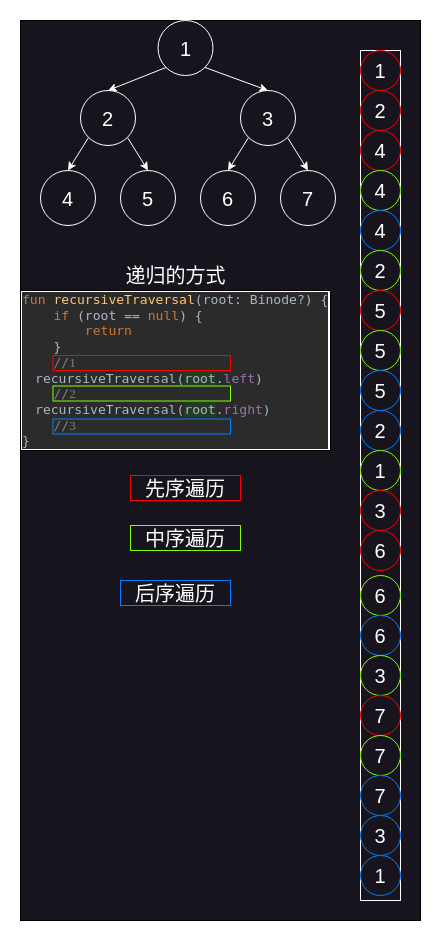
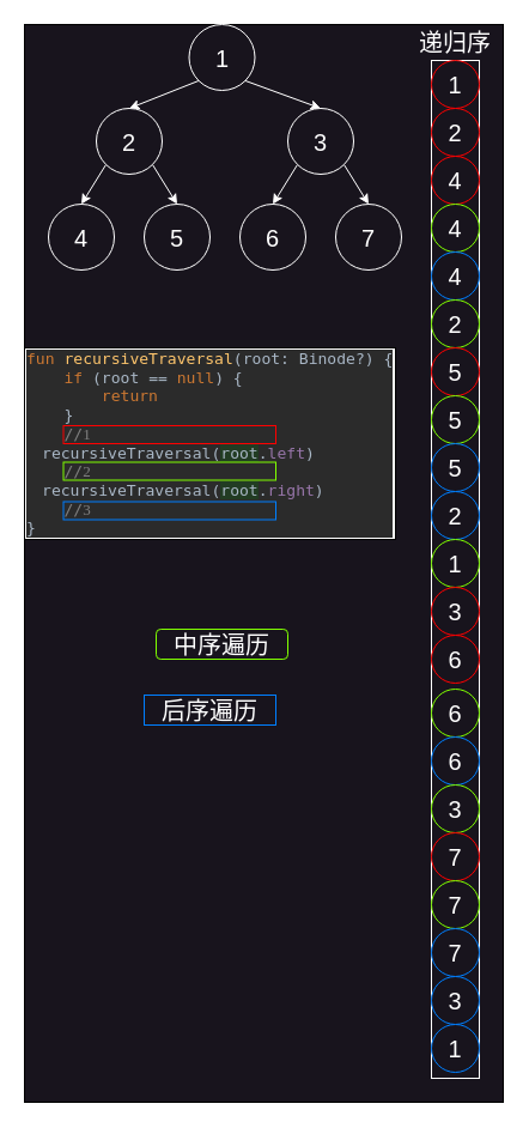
  <mxCell id="0" />
  <mxCell id="1" parent="0" />
  <mxCell id="2" value="" style="rounded=0;whiteSpace=wrap;html=1;fillColor=#18141D;" vertex="1" parent="1"><mxGeometry width="400" height="900" as="geometry" x="20" y="20" /></mxCell>
  <mxCell id="3" value="&lt;pre style=&quot;background-color:#2b2b2b;color:#a9b7c6;font-family:'JetBrains Mono',monospace;font-size:9.8pt;&quot;&gt;&lt;pre style=&quot;font-family: &amp;quot;JetBrains Mono&amp;quot;, monospace; font-size: 9.8pt;&quot;&gt;&lt;span style=&quot;color:#cc7832;&quot;&gt;fun &lt;/span&gt;&lt;span style=&quot;color:#ffc66d;&quot;&gt;recursiveTraversal&lt;/span&gt;(root: Binode?) {&lt;br&gt;    &lt;span style=&quot;color:#cc7832;&quot;&gt;if &lt;/span&gt;(root == &lt;span style=&quot;color:#cc7832;&quot;&gt;null&lt;/span&gt;) {&lt;br&gt;        &lt;span style=&quot;color:#cc7832;&quot;&gt;return&lt;br&gt;&lt;/span&gt;&lt;span style=&quot;color:#cc7832;&quot;&gt;    &lt;/span&gt;}&lt;br&gt;    &lt;span style=&quot;color:#808080;&quot;&gt;//&lt;/span&gt;&lt;span style=&quot;color:#808080;font-family:'Apple Color Emoji';&quot;&gt;1⃣️&lt;br&gt;&lt;/span&gt;&lt;span style=&quot;color:#808080;font-family:'Apple Color Emoji';&quot;&gt;    &lt;/span&gt;recursiveTraversal(&lt;span style=&quot;background-color:#223c23;&quot;&gt;root&lt;/span&gt;.&lt;span style=&quot;color:#9876aa;&quot;&gt;left&lt;/span&gt;)&lt;br&gt;    &lt;span style=&quot;color:#808080;&quot;&gt;//&lt;/span&gt;&lt;span style=&quot;color:#808080;font-family:'Apple Color Emoji';&quot;&gt;2⃣️&lt;br&gt;&lt;/span&gt;&lt;span style=&quot;color:#808080;font-family:'Apple Color Emoji';&quot;&gt;    &lt;/span&gt;recursiveTraversal(&lt;span style=&quot;background-color:#223c23;&quot;&gt;root&lt;/span&gt;.&lt;span style=&quot;color:#9876aa;&quot;&gt;right&lt;/span&gt;)&lt;br&gt;    &lt;span style=&quot;color:#808080;&quot;&gt;//&lt;/span&gt;&lt;span style=&quot;color:#808080;font-family:'Apple Color Emoji';&quot;&gt;3⃣️&lt;br&gt;&lt;/span&gt;}&lt;/pre&gt;&lt;/pre&gt;" style="rounded=0;whiteSpace=wrap;html=1;align=left;" parent="1" vertex="1"><mxGeometry y="290" width="310" height="160" as="geometry" x="20" /></mxCell>
  <mxCell id="4" style="edgeStyle=none;html=1;exitX=0;exitY=1;exitDx=0;exitDy=0;entryX=0.5;entryY=0;entryDx=0;entryDy=0;fontColor=#FFFFFF;strokeColor=#FFFFFF;" parent="1" source="6" target="9" edge="1"><mxGeometry relative="1" as="geometry" /></mxCell>
  <mxCell id="5" style="edgeStyle=none;html=1;exitX=1;exitY=1;exitDx=0;exitDy=0;entryX=0.5;entryY=0;entryDx=0;entryDy=0;fontColor=#FFFFFF;strokeColor=#FFFFFF;" parent="1" source="6" target="12" edge="1"><mxGeometry relative="1" as="geometry" /></mxCell>
  <mxCell id="6" value="1" style="ellipse;whiteSpace=wrap;html=1;aspect=fixed;fontSize=20;fontColor=#FFFFFF;fillColor=#18141D;strokeColor=#FFFFFF;" parent="1" vertex="1"><mxGeometry x="157.5" width="55" height="55" as="geometry" y="20" /></mxCell>
  <mxCell id="7" style="edgeStyle=none;html=1;exitX=0;exitY=1;exitDx=0;exitDy=0;entryX=0.5;entryY=0;entryDx=0;entryDy=0;fontColor=#FFFFFF;strokeColor=#FFFFFF;" parent="1" source="9" target="13" edge="1"><mxGeometry relative="1" as="geometry" /></mxCell>
  <mxCell id="8" style="edgeStyle=none;html=1;exitX=1;exitY=1;exitDx=0;exitDy=0;entryX=0.5;entryY=0;entryDx=0;entryDy=0;fontColor=#FFFFFF;strokeColor=#FFFFFF;" parent="1" source="9" target="14" edge="1"><mxGeometry relative="1" as="geometry" /></mxCell>
  <mxCell id="9" value="2" style="ellipse;whiteSpace=wrap;html=1;aspect=fixed;fontSize=20;fontColor=#FFFFFF;fillColor=#18141D;strokeColor=#FFFFFF;" parent="1" vertex="1"><mxGeometry x="80" y="90" width="55" height="55" as="geometry" /></mxCell>
  <mxCell id="10" style="edgeStyle=none;html=1;exitX=0;exitY=1;exitDx=0;exitDy=0;entryX=0.5;entryY=0;entryDx=0;entryDy=0;fontColor=#FFFFFF;strokeColor=#FFFFFF;" parent="1" source="12" target="15" edge="1"><mxGeometry relative="1" as="geometry" /></mxCell>
  <mxCell id="11" style="edgeStyle=none;html=1;exitX=1;exitY=1;exitDx=0;exitDy=0;entryX=0.5;entryY=0;entryDx=0;entryDy=0;fontColor=#FFFFFF;strokeColor=#FFFFFF;" parent="1" source="12" target="16" edge="1"><mxGeometry relative="1" as="geometry" /></mxCell>
  <mxCell id="12" value="&lt;font&gt;3&lt;/font&gt;" style="ellipse;whiteSpace=wrap;html=1;aspect=fixed;fontSize=20;fontColor=#FFFFFF;fillColor=#18141D;strokeColor=#FFFFFF;" parent="1" vertex="1"><mxGeometry x="240" y="90" width="55" height="55" as="geometry" /></mxCell>
  <mxCell id="13" value="4" style="ellipse;whiteSpace=wrap;html=1;aspect=fixed;fontSize=20;fontColor=#FFFFFF;fillColor=#18141D;strokeColor=#FFFFFF;" parent="1" vertex="1"><mxGeometry x="40" y="170" width="55" height="55" as="geometry" /></mxCell>
  <mxCell id="14" value="5" style="ellipse;whiteSpace=wrap;html=1;aspect=fixed;fontSize=20;fontColor=#FFFFFF;fillColor=#18141D;strokeColor=#FFFFFF;" parent="1" vertex="1"><mxGeometry x="120" y="170" width="55" height="55" as="geometry" /></mxCell>
  <mxCell id="15" value="6" style="ellipse;whiteSpace=wrap;html=1;aspect=fixed;fontSize=20;fontColor=#FFFFFF;fillColor=#18141D;strokeColor=#FFFFFF;" parent="1" vertex="1"><mxGeometry x="200" y="170" width="55" height="55" as="geometry" /></mxCell>
  <mxCell id="16" value="7" style="ellipse;whiteSpace=wrap;html=1;aspect=fixed;fontSize=20;fontColor=#FFFFFF;fillColor=#18141D;strokeColor=#FFFFFF;" parent="1" vertex="1"><mxGeometry x="280" y="170" width="55" height="55" as="geometry" /></mxCell>
  <mxCell id="17" value="" style="rounded=0;whiteSpace=wrap;html=1;fontSize=20;fontColor=#FFFFFF;fillColor=#18141D;strokeColor=#FFFFFF;" parent="1" vertex="1"><mxGeometry x="360" y="50" width="40" height="850" as="geometry" /></mxCell>
+ <mxCell id="18" value="递归序" style="text;html=1;strokeColor=none;fillColor=none;align=center;verticalAlign=middle;whiteSpace=wrap;rounded=0;fontSize=20;fontColor=#FFFFFF;" parent="1" vertex="1"><mxGeometry x="340" width="80" height="30" as="geometry" y="20" /></mxCell>
  <mxCell id="19" value="1" style="ellipse;whiteSpace=wrap;html=1;aspect=fixed;fontSize=20;fontColor=#FFFFFF;strokeColor=#FF0000;fillColor=#18141D;" parent="1" vertex="1"><mxGeometry x="360" y="50" width="40" height="40" as="geometry" /></mxCell>
  <mxCell id="20" value="2" style="ellipse;whiteSpace=wrap;html=1;aspect=fixed;fontSize=20;fontColor=#FFFFFF;strokeColor=#FF0000;fillColor=#18141D;" parent="1" vertex="1"><mxGeometry x="360" y="90" width="40" height="40" as="geometry" /></mxCell>
  <mxCell id="21" value="4" style="ellipse;whiteSpace=wrap;html=1;aspect=fixed;fontSize=20;fontColor=#FFFFFF;strokeColor=#FF0000;fillColor=#18141D;" parent="1" vertex="1"><mxGeometry x="360" y="130" width="40" height="40" as="geometry" /></mxCell>
  <mxCell id="22" value="4" style="ellipse;whiteSpace=wrap;html=1;aspect=fixed;fontSize=20;fontColor=#FFFFFF;strokeColor=#80FF00;fillColor=#18141D;" parent="1" vertex="1"><mxGeometry x="360" y="170" width="40" height="40" as="geometry" /></mxCell>
  <mxCell id="23" value="4" style="ellipse;whiteSpace=wrap;html=1;aspect=fixed;fontSize=20;fontColor=#FFFFFF;strokeColor=#007FFF;fillColor=#18141D;" parent="1" vertex="1"><mxGeometry x="360" y="210" width="40" height="40" as="geometry" /></mxCell>
  <mxCell id="24" value="2" style="ellipse;whiteSpace=wrap;html=1;aspect=fixed;fontSize=20;fontColor=#FFFFFF;strokeColor=#80FF00;fillColor=#18141D;" parent="1" vertex="1"><mxGeometry x="360" y="250" width="40" height="40" as="geometry" /></mxCell>
  <mxCell id="25" value="5" style="ellipse;whiteSpace=wrap;html=1;aspect=fixed;fontSize=20;fontColor=#FFFFFF;strokeColor=#FF0000;fillColor=#18141D;" parent="1" vertex="1"><mxGeometry x="360" y="290" width="40" height="40" as="geometry" /></mxCell>
  <mxCell id="26" value="5" style="ellipse;whiteSpace=wrap;html=1;aspect=fixed;fontSize=20;fontColor=#FFFFFF;strokeColor=#80FF00;fillColor=#18141D;" parent="1" vertex="1"><mxGeometry x="360" y="330" width="40" height="40" as="geometry" /></mxCell>
  <mxCell id="27" value="5" style="ellipse;whiteSpace=wrap;html=1;aspect=fixed;fontSize=20;fontColor=#FFFFFF;strokeColor=#007FFF;fillColor=#18141D;" parent="1" vertex="1"><mxGeometry x="360" y="370" width="40" height="40" as="geometry" /></mxCell>
  <mxCell id="28" value="2" style="ellipse;whiteSpace=wrap;html=1;aspect=fixed;fontSize=20;fontColor=#FFFFFF;strokeColor=#007FFF;fillColor=#18141D;" parent="1" vertex="1"><mxGeometry x="360" y="410" width="40" height="40" as="geometry" /></mxCell>
  <mxCell id="29" value="1" style="ellipse;whiteSpace=wrap;html=1;aspect=fixed;fontSize=20;fontColor=#FFFFFF;strokeColor=#80FF00;fillColor=#18141D;" parent="1" vertex="1"><mxGeometry x="360" y="450" width="40" height="40" as="geometry" /></mxCell>
  <mxCell id="30" value="3" style="ellipse;whiteSpace=wrap;html=1;aspect=fixed;fontSize=20;fontColor=#FFFFFF;strokeColor=#FF0000;fillColor=#18141D;" parent="1" vertex="1"><mxGeometry x="360" y="490" width="40" height="40" as="geometry" /></mxCell>
  <mxCell id="31" value="6" style="ellipse;whiteSpace=wrap;html=1;aspect=fixed;fontSize=20;fontColor=#FFFFFF;strokeColor=#FF0000;fillColor=#18141D;" parent="1" vertex="1"><mxGeometry x="360" y="530" width="40" height="40" as="geometry" /></mxCell>
  <mxCell id="32" value="6" style="ellipse;whiteSpace=wrap;html=1;aspect=fixed;fontSize=20;fontColor=#FFFFFF;strokeColor=#80FF00;fillColor=#18141D;" parent="1" vertex="1"><mxGeometry x="360" y="575" width="40" height="40" as="geometry" /></mxCell>
  <mxCell id="33" value="6" style="ellipse;whiteSpace=wrap;html=1;aspect=fixed;fontSize=20;fontColor=#FFFFFF;strokeColor=#007FFF;fillColor=#18141D;" parent="1" vertex="1"><mxGeometry x="360" y="615" width="40" height="40" as="geometry" /></mxCell>
  <mxCell id="34" value="3" style="ellipse;whiteSpace=wrap;html=1;aspect=fixed;fontSize=20;fontColor=#FFFFFF;strokeColor=#80FF00;fillColor=#18141D;" parent="1" vertex="1"><mxGeometry x="360" y="655" width="40" height="40" as="geometry" /></mxCell>
  <mxCell id="35" value="7" style="ellipse;whiteSpace=wrap;html=1;aspect=fixed;fontSize=20;fontColor=#FFFFFF;strokeColor=#FF0000;fillColor=#18141D;" parent="1" vertex="1"><mxGeometry x="360" y="695" width="40" height="40" as="geometry" /></mxCell>
  <mxCell id="36" value="7" style="ellipse;whiteSpace=wrap;html=1;aspect=fixed;fontSize=20;fontColor=#FFFFFF;strokeColor=#80FF00;fillColor=#18141D;" parent="1" vertex="1"><mxGeometry x="360" y="735" width="40" height="40" as="geometry" /></mxCell>
  <mxCell id="37" value="7" style="ellipse;whiteSpace=wrap;html=1;aspect=fixed;fontSize=20;fontColor=#FFFFFF;strokeColor=#007FFF;fillColor=#18141D;" parent="1" vertex="1"><mxGeometry x="360" y="775" width="40" height="40" as="geometry" /></mxCell>
  <mxCell id="38" value="3" style="ellipse;whiteSpace=wrap;html=1;aspect=fixed;fontSize=20;fontColor=#FFFFFF;strokeColor=#007FFF;fillColor=#18141D;" parent="1" vertex="1"><mxGeometry x="360" y="815" width="40" height="40" as="geometry" /></mxCell>
  <mxCell id="39" value="1" style="ellipse;whiteSpace=wrap;html=1;aspect=fixed;fontSize=20;fontColor=#FFFFFF;strokeColor=#007FFF;fillColor=#18141D;" parent="1" vertex="1"><mxGeometry x="360" y="855" width="40" height="40" as="geometry" /></mxCell>
  <mxCell id="40" value="" style="rounded=0;whiteSpace=wrap;html=1;fontSize=20;fontColor=#FFFFFF;fillColor=none;strokeColor=#FF0000;" parent="1" vertex="1"><mxGeometry x="52.5" y="355" width="177.5" height="15" as="geometry" /></mxCell>
  <mxCell id="41" value="" style="rounded=0;whiteSpace=wrap;html=1;fontSize=20;fontColor=#FFFFFF;fillColor=none;strokeColor=#80FF00;" parent="1" vertex="1"><mxGeometry x="52.5" y="385.5" width="177.5" height="15" as="geometry" /></mxCell>
  <mxCell id="42" value="" style="rounded=0;whiteSpace=wrap;html=1;fontSize=20;fontColor=#FFFFFF;fillColor=none;strokeColor=#007FFF;" parent="1" vertex="1"><mxGeometry x="52.5" y="418.5" width="177.5" height="15" as="geometry" /></mxCell>
- <mxCell id="43" value="先序遍历" style="rounded=0;whiteSpace=wrap;html=1;fontSize=20;fontColor=#FFFFFF;fillColor=none;strokeColor=#FF0000;" parent="1" vertex="1"><mxGeometry x="130" y="475" width="110" height="25" as="geometry" /></mxCell>
- <mxCell id="44" value="中序遍历" style="rounded=0;whiteSpace=wrap;html=1;fontSize=20;fontColor=#FFFFFF;fillColor=none;strokeColor=#80FF00;" parent="1" vertex="1"><mxGeometry x="130" y="525" width="110" height="25" as="geometry" /></mxCell>
+ <mxCell id="44" value="中序遍历" style="whiteSpace=wrap;html=1;fontSize=20;fontColor=#FFFFFF;fillColor=none;strokeColor=#80FF00;rounded=1;" parent="1" vertex="1"><mxGeometry x="130" y="525" width="110" height="25" as="geometry" /></mxCell>
  <mxCell id="45" value="后序遍历" style="rounded=0;whiteSpace=wrap;html=1;fontSize=20;fontColor=#FFFFFF;fillColor=none;strokeColor=#007FFF;" parent="1" vertex="1"><mxGeometry x="120" y="580" width="110" height="25" as="geometry" /></mxCell>
- <mxCell id="46" value="递归的方式" style="text;html=1;strokeColor=none;fillColor=none;align=center;verticalAlign=middle;whiteSpace=wrap;rounded=0;fontSize=20;fontColor=#FFFFFF;" parent="1" vertex="1"><mxGeometry x="116.5" y="260" width="117" height="30" as="geometry" /></mxCell>
